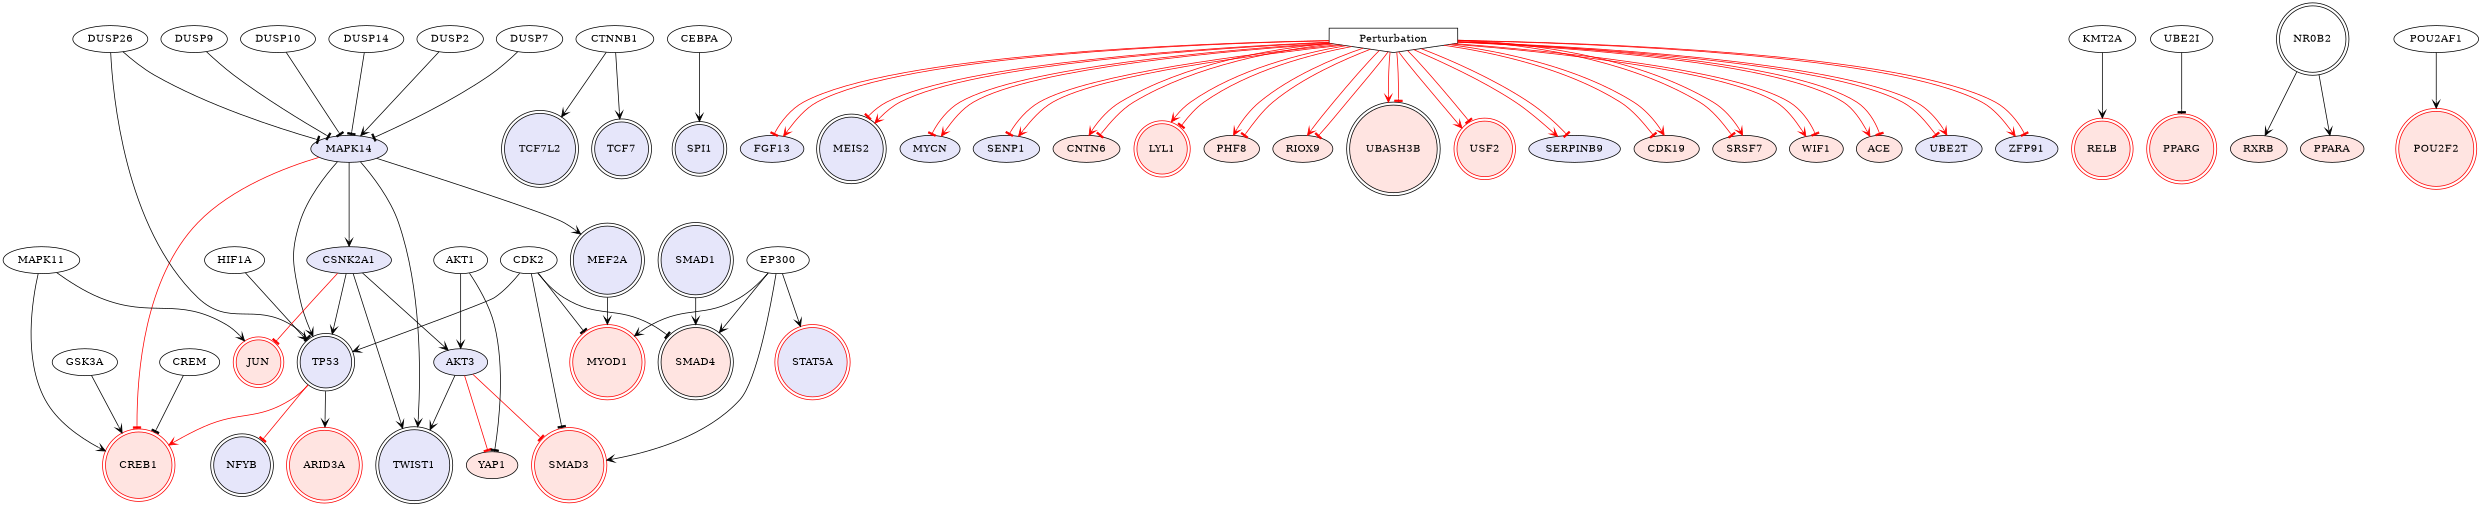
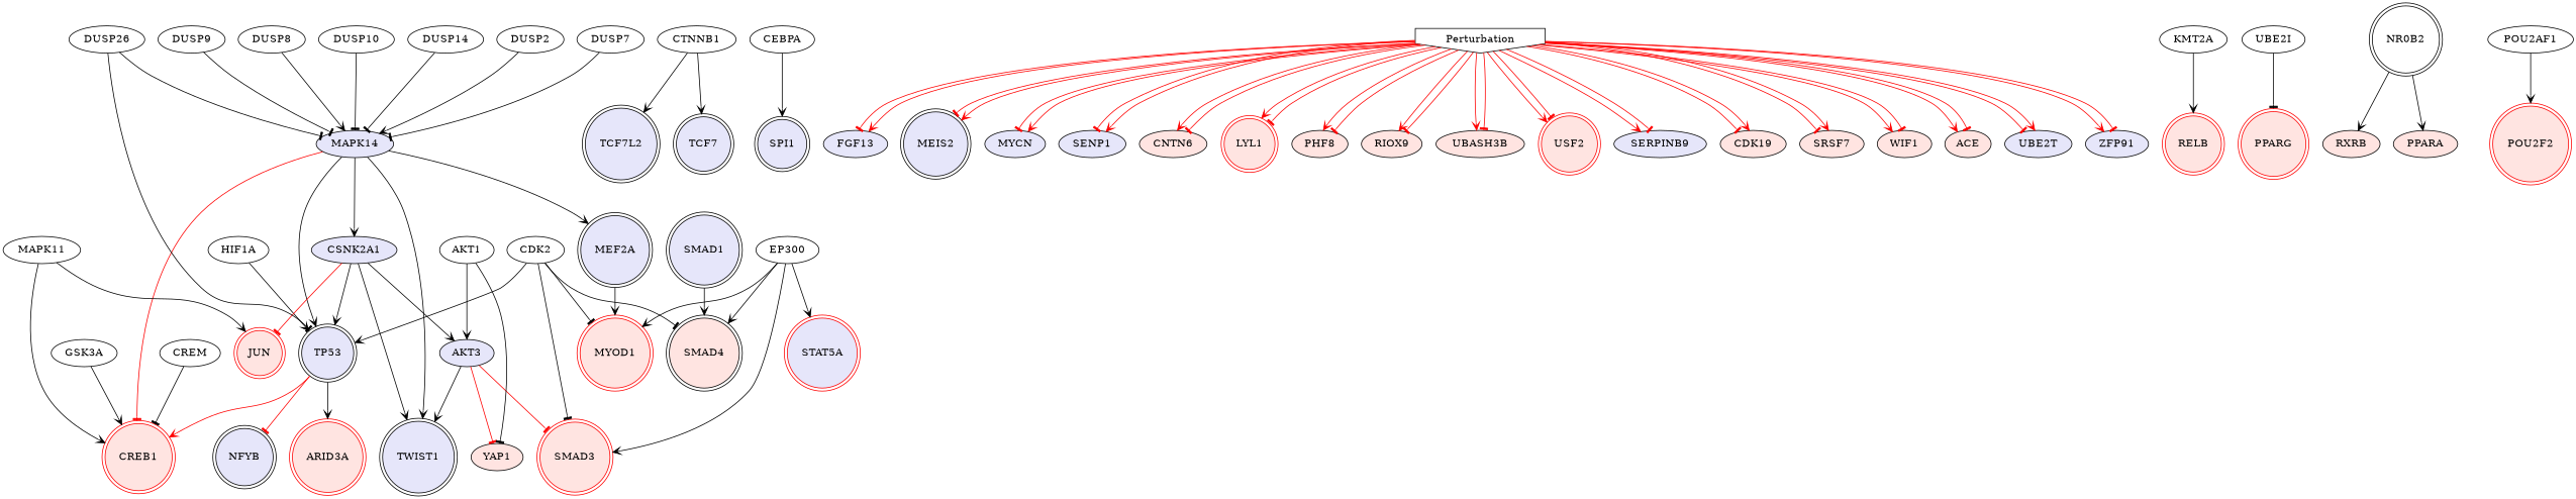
  digraph {
    node [fillcolor=mistyrose style=filled]
    edge [arrowhead=vee color=red penwidth=1]
    TP53 [color=black fillcolor=lavender shape=doublecircle]
    NFYB [color=black fillcolor=lavender shape=doublecircle]
    ARID3A [color=red shape=doublecircle]
    CREB1 [color=red shape=doublecircle]
    HIF1A [fillcolor="" style=""]
    TCF7L2 [color=black fillcolor=lavender shape=doublecircle]
    CTNNB1 [fillcolor="" style=""]
    TCF7 [color=black fillcolor=lavender shape=doublecircle]
    SPI1 [color=black fillcolor=lavender shape=doublecircle]
    CEBPA [fillcolor="" style=""]
    MAPK14 [fillcolor=lavender]
    CSNK2A1 [fillcolor=lavender]
    TWIST1 [color=black fillcolor=lavender shape=doublecircle]
    MEF2A [color=black fillcolor=lavender shape=doublecircle]
    DUSP10 [fillcolor="" style=""]
    JUN [color=red shape=doublecircle]
    AKT3 [fillcolor=lavender]
    MYOD1 [color=red shape=doublecircle]
    YAP1
    SMAD3 [color=red shape=doublecircle]
    AKT1 [fillcolor="" style=""]
    CDK2 [fillcolor="" style=""]
    SMAD4 [color=black shape=doublecircle]
    Perturbation [color=black fillcolor=white shape=invhouse]
    FGF13 [fillcolor=lavender]
    MEIS2 [color=black fillcolor=lavender shape=doublecircle]
    MYCN [fillcolor=lavender]
    SENP1 [fillcolor=lavender]
    CNTN6
    LYL1 [color=red shape=doublecircle]
    PHF8
    n32 [label=RIOX9]
-   UBASH3B [shape=doublecircle]
+   UBASH3B
    USF2 [color=red shape=doublecircle]
    SERPINB9 [fillcolor=lavender]
    CDK19
    SRSF7
    WIF1
    ACE
    UBE2T [fillcolor=lavender]
    ZFP91 [fillcolor=lavender]
    RELB [color=red shape=doublecircle]
    KMT2A [fillcolor="" style=""]
    PPARG [color=red shape=doublecircle]
    UBE2I [fillcolor="" style=""]
    STAT5A [color=red fillcolor=lavender shape=doublecircle]
    EP300 [fillcolor="" style=""]
    SMAD1 [color=black fillcolor=lavender shape=doublecircle]
    NR0B2 [shape=doublecircle fillcolor="" style=""]
    RXRB
    PPARA
    GSK3A [fillcolor="" style=""]
    CREM [fillcolor="" style=""]
    POU2F2 [color=red shape=doublecircle]
    POU2AF1 [fillcolor="" style=""]
    MAPK11 [fillcolor="" style=""]
    DUSP14 [fillcolor="" style=""]
    DUSP2 [fillcolor="" style=""]
    DUSP7 [fillcolor="" style=""]
    DUSP9 [fillcolor="" style=""]
    DUSP26 [fillcolor="" style=""]
+   DUSP8 [fillcolor="" style=""]
    TP53 -> NFYB [arrowhead=tee]
    TP53 -> ARID3A [color=black]
    TP53 -> CREB1
    HIF1A -> TP53 [color=NA]
    CTNNB1 -> TCF7L2 [color=NA]
    CTNNB1 -> TCF7 [color=NA]
    CEBPA -> SPI1 [color=NA]
    MAPK14 -> TP53 [color=black]
    MAPK14 -> CREB1 [arrowhead=tee]
    MAPK14 -> CSNK2A1 [color=black]
    MAPK14 -> TWIST1 [color=black]
    MAPK14 -> MEF2A [color=black]
    CSNK2A1 -> TP53 [color=black]
    CSNK2A1 -> TWIST1 [color=black]
    CSNK2A1 -> JUN [arrowhead=tee]
    CSNK2A1 -> AKT3 [color=black]
    MEF2A -> MYOD1 [color=black]
    DUSP10 -> MAPK14 [arrowhead=tee color=NA]
    AKT3 -> TWIST1 [color=black]
    AKT3 -> YAP1 [arrowhead=tee]
    AKT3 -> SMAD3 [arrowhead=tee]
    AKT1 -> AKT3 [color=NA]
    AKT1 -> YAP1 [arrowhead=tee color=NA]
    CDK2 -> TP53 [color=NA]
    CDK2 -> MYOD1 [arrowhead=tee color=NA]
    CDK2 -> SMAD3 [arrowhead=tee color=NA]
    CDK2 -> SMAD4 [arrowhead=tee color=NA]
    Perturbation -> FGF13 [arrowhead=tee]
    Perturbation -> FGF13
    Perturbation -> MEIS2 [arrowhead=tee]
    Perturbation -> MEIS2
    Perturbation -> MYCN [arrowhead=tee]
    Perturbation -> MYCN
    Perturbation -> SENP1 [arrowhead=tee]
    Perturbation -> SENP1
    Perturbation -> CNTN6
    Perturbation -> CNTN6 [arrowhead=tee]
    Perturbation -> LYL1
    Perturbation -> LYL1 [arrowhead=tee]
    Perturbation -> PHF8
    Perturbation -> PHF8 [arrowhead=tee]
    Perturbation -> n32
    Perturbation -> n32 [arrowhead=tee]
    Perturbation -> UBASH3B
    Perturbation -> UBASH3B [arrowhead=tee]
    Perturbation -> USF2
    Perturbation -> USF2 [arrowhead=tee]
    Perturbation -> SERPINB9
    Perturbation -> SERPINB9 [arrowhead=tee]
    Perturbation -> CDK19 [arrowhead=tee]
    Perturbation -> CDK19
    Perturbation -> SRSF7 [arrowhead=tee]
    Perturbation -> SRSF7
    Perturbation -> WIF1
    Perturbation -> WIF1 [arrowhead=tee]
    Perturbation -> ACE
    Perturbation -> ACE [arrowhead=tee]
    Perturbation -> UBE2T [arrowhead=tee]
    Perturbation -> UBE2T
    Perturbation -> ZFP91
    Perturbation -> ZFP91 [arrowhead=tee]
    KMT2A -> RELB [color=NA]
    UBE2I -> PPARG [arrowhead=tee color=NA]
    EP300 -> MYOD1 [color=NA]
    EP300 -> SMAD3 [color=NA]
    EP300 -> SMAD4 [color=NA]
    EP300 -> STAT5A [color=NA]
    SMAD1 -> SMAD4 [color=black]
    NR0B2 -> RXRB [color=NA]
    NR0B2 -> PPARA [color=NA]
    GSK3A -> CREB1 [color=NA]
    CREM -> CREB1 [arrowhead=tee color=NA]
    POU2AF1 -> POU2F2 [color=NA]
    MAPK11 -> CREB1 [color=NA]
    MAPK11 -> JUN [color=NA]
    DUSP14 -> MAPK14 [arrowhead=tee color=NA]
    DUSP2 -> MAPK14 [color=NA]
    DUSP7 -> MAPK14 [arrowhead=tee color=NA]
    DUSP9 -> MAPK14 [arrowhead=tee color=NA]
    DUSP26 -> TP53 [arrowhead=tee color=NA]
    DUSP26 -> MAPK14 [arrowhead=tee color=NA]
+   DUSP8 -> MAPK14 [color=NA]
  }
